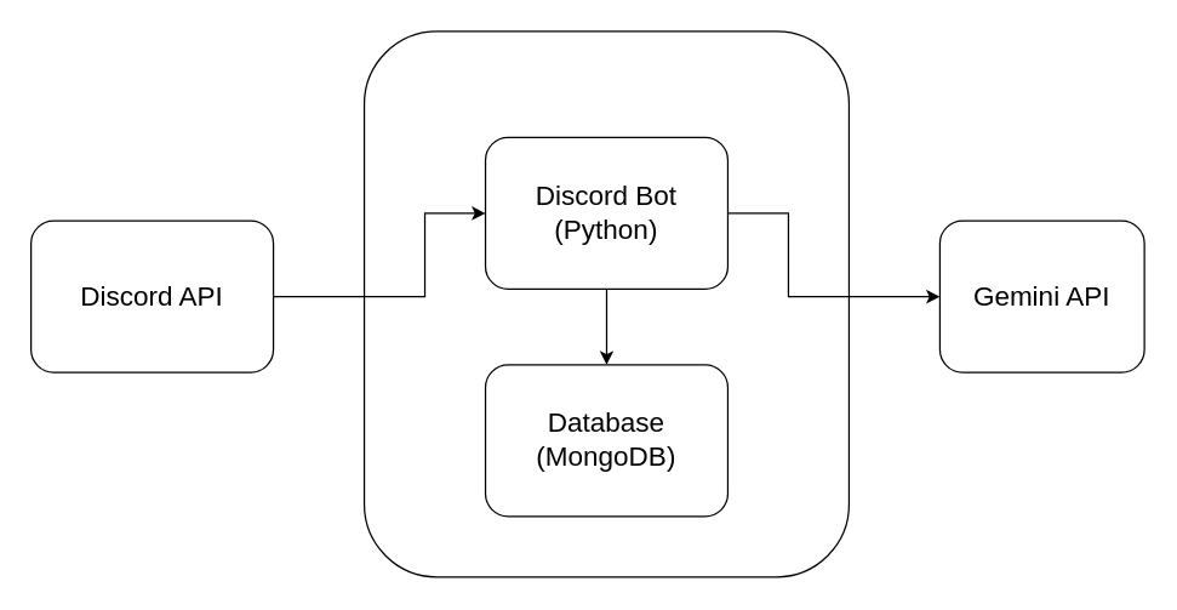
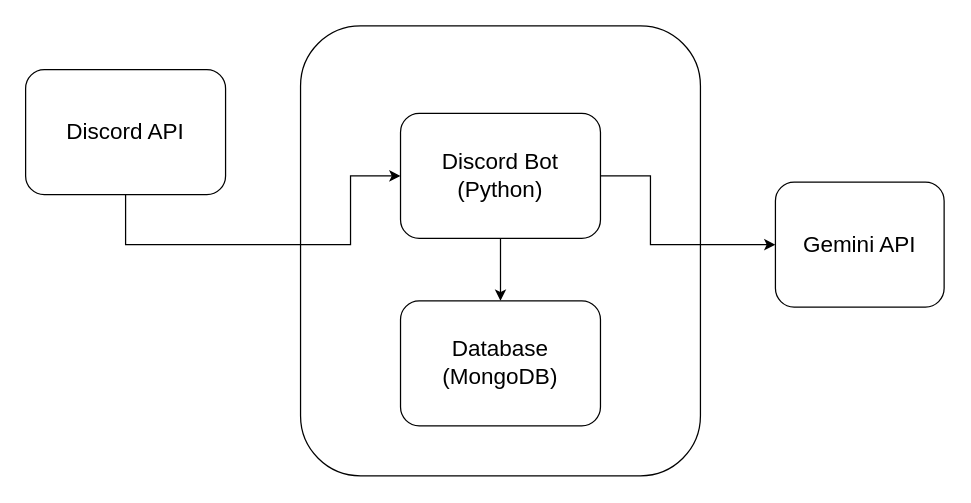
  <mxCell id="0" />
  <mxCell id="1" parent="0" />
  <mxCell id="2" value="" style="rounded=1;whiteSpace=wrap;html=1;" parent="1" vertex="1"><mxGeometry x="240" y="20" width="320" height="360" as="geometry" /></mxCell>
  <mxCell id="3" style="edgeStyle=orthogonalEdgeStyle;rounded=0;orthogonalLoop=1;jettySize=auto;html=1;entryX=0;entryY=0.5;entryDx=0;entryDy=0;" edge="1" parent="1" source="4" target="8"><mxGeometry relative="1" as="geometry"><Array as="points"><mxPoint x="280" y="195" /><mxPoint x="280" y="140" /></Array></mxGeometry></mxCell>
- <mxCell id="4" value="&lt;font style=&quot;font-size: 18px;&quot;&gt;Discord API&lt;/font&gt;" style="rounded=1;whiteSpace=wrap;html=1;" parent="1" vertex="1"><mxGeometry x="20" y="145" width="160" height="100" as="geometry" /></mxCell>
+ <mxCell id="4" value="&lt;font style=&quot;font-size: 18px;&quot;&gt;Discord API&lt;/font&gt;" style="rounded=1;whiteSpace=wrap;html=1;" parent="1" vertex="1"><mxGeometry x="20" y="55" width="160" height="100" as="geometry" /></mxCell>
  <mxCell id="5" value="&lt;font style=&quot;font-size: 18px;&quot;&gt;Gemini API&lt;/font&gt;" style="rounded=1;whiteSpace=wrap;html=1;" parent="1" vertex="1"><mxGeometry x="620" y="145" width="135" height="100" as="geometry" /></mxCell>
  <mxCell id="6" style="edgeStyle=orthogonalEdgeStyle;rounded=0;orthogonalLoop=1;jettySize=auto;html=1;" edge="1" parent="1" source="8" target="9"><mxGeometry relative="1" as="geometry" /></mxCell>
  <mxCell id="7" style="edgeStyle=orthogonalEdgeStyle;rounded=0;orthogonalLoop=1;jettySize=auto;html=1;entryX=0;entryY=0.5;entryDx=0;entryDy=0;" edge="1" parent="1" source="8" target="5"><mxGeometry relative="1" as="geometry"><Array as="points"><mxPoint x="520" y="140" /><mxPoint x="520" y="195" /></Array></mxGeometry></mxCell>
  <mxCell id="8" value="&lt;font style=&quot;font-size: 18px;&quot;&gt;Discord Bot&lt;/font&gt;&lt;div&gt;&lt;font style=&quot;font-size: 18px;&quot;&gt;(Python&lt;/font&gt;&lt;span style=&quot;color: rgba(0, 0, 0, 0); font-family: monospace; font-size: 0px; text-align: start; text-wrap: nowrap; background-color: initial;&quot;&gt;%3CmxGraphModel%3E%3Croot%3E%3CmxCell%20id%3D%220%22%2F%3E%3CmxCell%20id%3D%221%22%20parent%3D%220%22%2F%3E%3CmxCell%20id%3D%222%22%20value%3D%22%26lt%3Bfont%20style%3D%26quot%3Bfont-size%3A%2018px%3B%26quot%3B%26gt%3BDiscord%20API%26lt%3B%2Ffont%26gt%3B%22%20style%3D%22rounded%3D1%3BwhiteSpace%3Dwrap%3Bhtml%3D1%3B%22%20vertex%3D%221%22%20parent%3D%221%22%3E%3CmxGeometry%20x%3D%2280%22%20y%3D%22250%22%20width%3D%22160%22%20height%3D%22100%22%20as%3D%22geometry%22%2F%3E%3C%2FmxCell%3E%3C%2Froot%3E%3C%2FmxGraphModel%3E&lt;/span&gt;&lt;span style=&quot;font-size: 18px; background-color: initial;&quot;&gt;)&lt;/span&gt;&lt;/div&gt;" style="rounded=1;whiteSpace=wrap;html=1;" vertex="1" parent="1"><mxGeometry x="320" y="90" width="160" height="100" as="geometry" /></mxCell>
  <mxCell id="9" value="&lt;div&gt;&lt;font style=&quot;font-size: 18px;&quot;&gt;Database&lt;/font&gt;&lt;/div&gt;&lt;div&gt;&lt;font style=&quot;font-size: 18px;&quot;&gt;(MongoDB&lt;/font&gt;&lt;span style=&quot;color: rgba(0, 0, 0, 0); font-family: monospace; font-size: 0px; text-align: start; text-wrap: nowrap; background-color: initial;&quot;&gt;%3CmxGraphModel%3E%3Croot%3E%3CmxCell%20id%3D%220%22%2F%3E%3CmxCell%20id%3D%221%22%20parent%3D%220%22%2F%3E%3CmxCell%20id%3D%222%22%20value%3D%22%26lt%3Bfont%20style%3D%26quot%3Bfont-size%3A%2018px%3B%26quot%3B%26gt%3BDiscord%20API%26lt%3B%2Ffont%26gt%3B%22%20style%3D%22rounded%3D1%3BwhiteSpace%3Dwrap%3Bhtml%3D1%3B%22%20vertex%3D%221%22%20parent%3D%221%22%3E%3CmxGeometry%20x%3D%2280%22%20y%3D%22250%22%20width%3D%22160%22%20height%3D%22100%22%20as%3D%22geometry%22%2F%3E%3C%2FmxCell%3E%3C%2Froot%3E%3C%2FmxGraphModel%3E&lt;/span&gt;&lt;span style=&quot;font-size: 18px; background-color: initial;&quot;&gt;)&lt;/span&gt;&lt;/div&gt;" style="rounded=1;whiteSpace=wrap;html=1;" vertex="1" parent="1"><mxGeometry x="320" y="240" width="160" height="100" as="geometry" /></mxCell>
